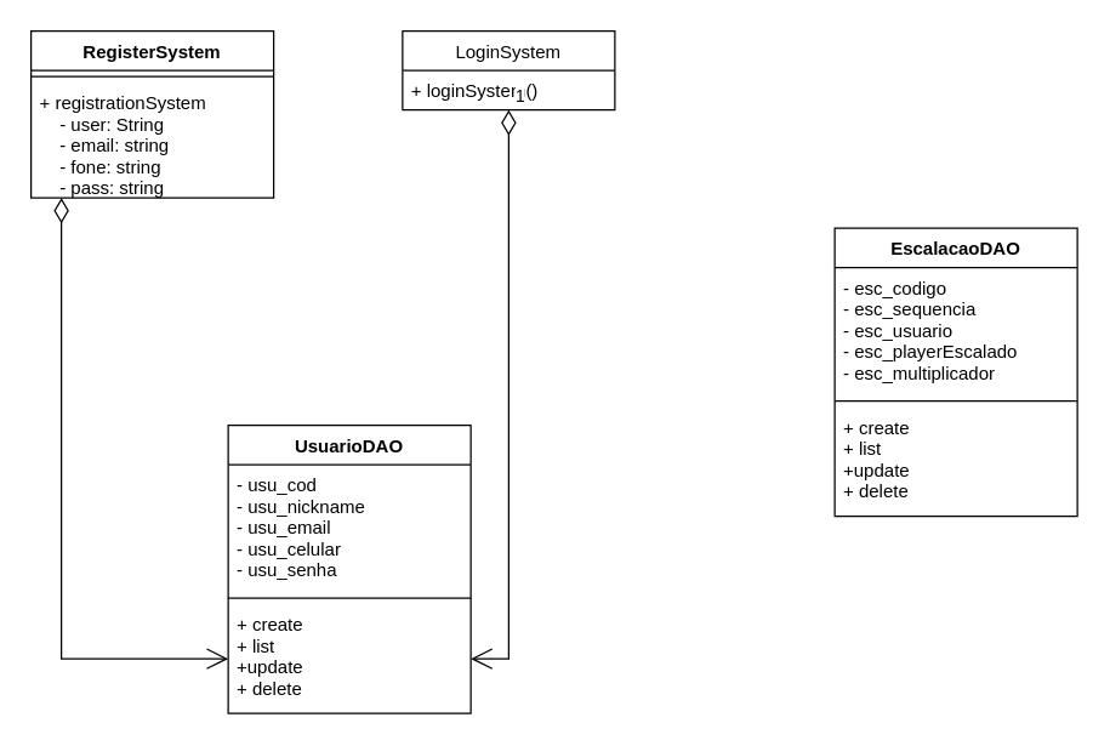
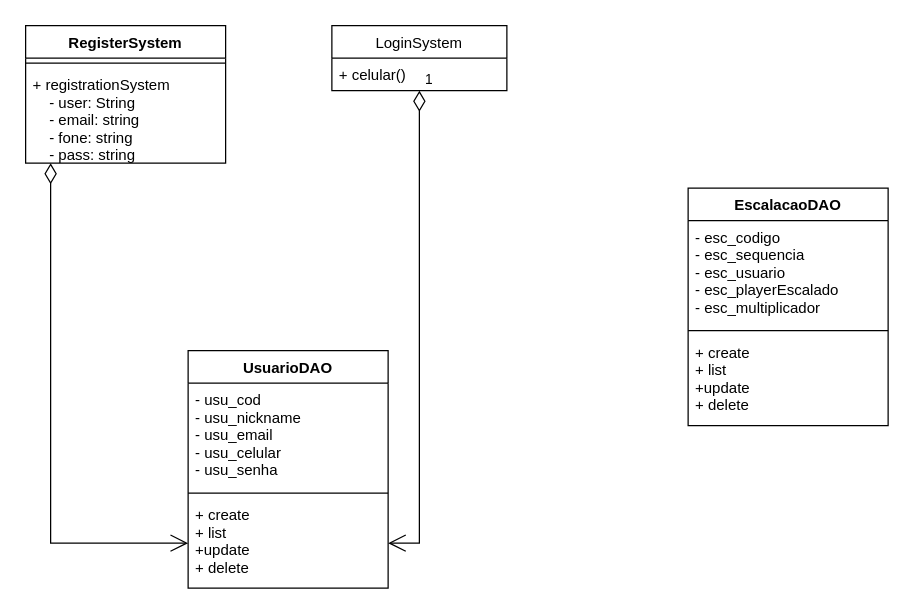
  <mxCell id="0" />
  <mxCell id="1" parent="0" />
  <mxCell id="2" value="LoginSystem" style="swimlane;fontStyle=0;childLayout=stackLayout;horizontal=1;startSize=26;fillColor=none;horizontalStack=0;resizeParent=1;resizeParentMax=0;resizeLast=0;collapsible=1;marginBottom=0;" vertex="1" parent="1"><mxGeometry x="265" y="20" width="140" height="52" as="geometry" /></mxCell>
- <mxCell id="3" value="+ loginSystem()" style="text;strokeColor=none;fillColor=none;align=left;verticalAlign=top;spacingLeft=4;spacingRight=4;overflow=hidden;rotatable=0;points=[[0,0.5],[1,0.5]];portConstraint=eastwest;" vertex="1" parent="2"><mxGeometry y="26" width="140" height="26" as="geometry" /></mxCell>
+ <mxCell id="3" value="+ celular()" style="text;strokeColor=none;fillColor=none;align=left;verticalAlign=top;spacingLeft=4;spacingRight=4;overflow=hidden;rotatable=0;points=[[0,0.5],[1,0.5]];portConstraint=eastwest;" vertex="1" parent="2"><mxGeometry y="26" width="140" height="26" as="geometry" /></mxCell>
  <mxCell id="4" value="RegisterSystem" style="swimlane;fontStyle=1;align=center;verticalAlign=top;childLayout=stackLayout;horizontal=1;startSize=26;horizontalStack=0;resizeParent=1;resizeParentMax=0;resizeLast=0;collapsible=1;marginBottom=0;" vertex="1" parent="1"><mxGeometry x="20" y="20" width="160" height="110" as="geometry" /></mxCell>
  <mxCell id="5" value="" style="line;strokeWidth=1;fillColor=none;align=left;verticalAlign=middle;spacingTop=-1;spacingLeft=3;spacingRight=3;rotatable=0;labelPosition=right;points=[];portConstraint=eastwest;strokeColor=inherit;" vertex="1" parent="4"><mxGeometry y="26" width="160" height="8" as="geometry" /></mxCell>
  <mxCell id="6" value="+ registrationSystem&#10;    - user: String&#10;    - email: string&#10;    - fone: string&#10;    - pass: string" style="text;strokeColor=none;fillColor=none;align=left;verticalAlign=top;spacingLeft=4;spacingRight=4;overflow=hidden;rotatable=0;points=[[0,0.5],[1,0.5]];portConstraint=eastwest;" vertex="1" parent="4"><mxGeometry y="34" width="160" height="76" as="geometry" /></mxCell>
  <mxCell id="7" value="UsuarioDAO" style="swimlane;fontStyle=1;align=center;verticalAlign=top;childLayout=stackLayout;horizontal=1;startSize=26;horizontalStack=0;resizeParent=1;resizeParentMax=0;resizeLast=0;collapsible=1;marginBottom=0;" vertex="1" parent="1"><mxGeometry x="150" y="280" width="160" height="190" as="geometry" /></mxCell>
  <mxCell id="8" value="- usu_cod&#10;- usu_nickname&#10;- usu_email&#10;- usu_celular&#10;- usu_senha" style="text;strokeColor=none;fillColor=none;align=left;verticalAlign=top;spacingLeft=4;spacingRight=4;overflow=hidden;rotatable=0;points=[[0,0.5],[1,0.5]];portConstraint=eastwest;" vertex="1" parent="7"><mxGeometry y="26" width="160" height="84" as="geometry" /></mxCell>
  <mxCell id="9" value="" style="line;strokeWidth=1;fillColor=none;align=left;verticalAlign=middle;spacingTop=-1;spacingLeft=3;spacingRight=3;rotatable=0;labelPosition=right;points=[];portConstraint=eastwest;strokeColor=inherit;" vertex="1" parent="7"><mxGeometry y="110" width="160" height="8" as="geometry" /></mxCell>
  <mxCell id="10" value="+ create&#10;+ list&#10;+update&#10;+ delete" style="text;strokeColor=none;fillColor=none;align=left;verticalAlign=top;spacingLeft=4;spacingRight=4;overflow=hidden;rotatable=0;points=[[0,0.5],[1,0.5]];portConstraint=eastwest;" vertex="1" parent="7"><mxGeometry y="118" width="160" height="72" as="geometry" /></mxCell>
  <mxCell id="11" value="" style="endArrow=open;html=1;endSize=12;startArrow=diamondThin;startSize=14;startFill=0;edgeStyle=orthogonalEdgeStyle;align=left;verticalAlign=bottom;rounded=0;exitX=0.125;exitY=1;exitDx=0;exitDy=0;exitPerimeter=0;entryX=0;entryY=0.5;entryDx=0;entryDy=0;" edge="1" parent="1" source="6" target="10"><mxGeometry x="-0.825" y="-20" relative="1" as="geometry"><mxPoint x="460" y="350" as="sourcePoint" /><mxPoint x="620" y="350" as="targetPoint" /><Array as="points"><mxPoint x="40" y="434" /></Array><mxPoint as="offset" /></mxGeometry></mxCell>
  <mxCell id="12" value="1" style="endArrow=open;html=1;endSize=12;startArrow=diamondThin;startSize=14;startFill=0;edgeStyle=orthogonalEdgeStyle;align=left;verticalAlign=bottom;rounded=0;exitX=0.5;exitY=1;exitDx=0;exitDy=0;exitPerimeter=0;" edge="1" parent="1" source="3" target="10"><mxGeometry x="-1" y="3" relative="1" as="geometry"><mxPoint x="350" y="100" as="sourcePoint" /><mxPoint x="510" y="100" as="targetPoint" /></mxGeometry></mxCell>
  <mxCell id="13" value="EscalacaoDAO" style="swimlane;fontStyle=1;align=center;verticalAlign=top;childLayout=stackLayout;horizontal=1;startSize=26;horizontalStack=0;resizeParent=1;resizeParentMax=0;resizeLast=0;collapsible=1;marginBottom=0;" vertex="1" parent="1"><mxGeometry x="550" y="150" width="160" height="190" as="geometry" /></mxCell>
  <mxCell id="14" value="- esc_codigo&#10;- esc_sequencia&#10;- esc_usuario&#10;- esc_playerEscalado&#10;- esc_multiplicador" style="text;strokeColor=none;fillColor=none;align=left;verticalAlign=top;spacingLeft=4;spacingRight=4;overflow=hidden;rotatable=0;points=[[0,0.5],[1,0.5]];portConstraint=eastwest;" vertex="1" parent="13"><mxGeometry y="26" width="160" height="84" as="geometry" /></mxCell>
  <mxCell id="15" value="" style="line;strokeWidth=1;fillColor=none;align=left;verticalAlign=middle;spacingTop=-1;spacingLeft=3;spacingRight=3;rotatable=0;labelPosition=right;points=[];portConstraint=eastwest;strokeColor=inherit;" vertex="1" parent="13"><mxGeometry y="110" width="160" height="8" as="geometry" /></mxCell>
  <mxCell id="16" value="+ create&#10;+ list&#10;+update&#10;+ delete" style="text;strokeColor=none;fillColor=none;align=left;verticalAlign=top;spacingLeft=4;spacingRight=4;overflow=hidden;rotatable=0;points=[[0,0.5],[1,0.5]];portConstraint=eastwest;" vertex="1" parent="13"><mxGeometry y="118" width="160" height="72" as="geometry" /></mxCell>
